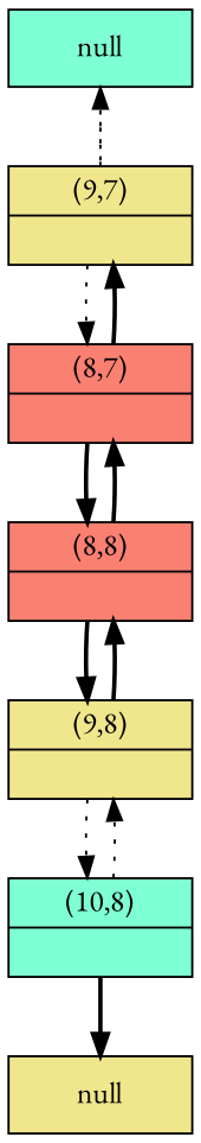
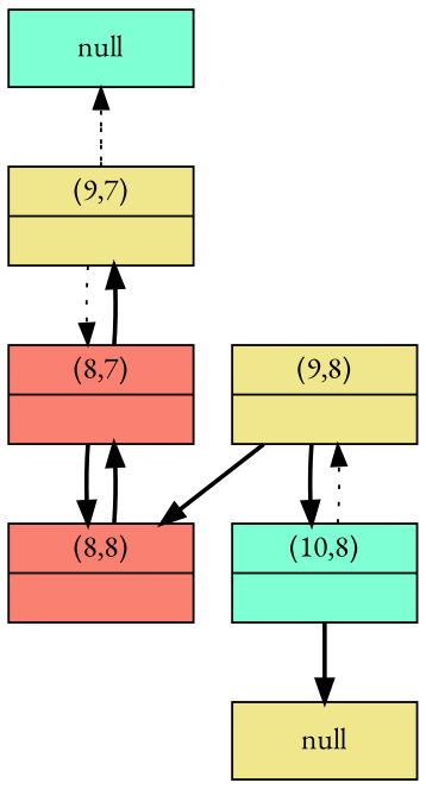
  digraph {
    fontname="EB Garamond"
    rankdir=TB
    node [fillcolor=khaki fontname="EB Garamond" shape=record style=filled]
    edge [fontname="EB Garamond" style=bold]
    n1 [fillcolor=aquamarine label="{ <data> null}" width=1.2]
    n2 [label="{ <data> (9,7)| <ref>  }" width=1.2]
    n3 [fillcolor=salmon label="{ <data> (8,7)| <ref>  }" width=1.2]
    n4 [fillcolor=salmon label="{ <data> (8,8)| <ref>  }" width=1.2]
    n5 [label="{ <data> (9,8)| <ref>  }" width=1.2]
    n6 [fillcolor=aquamarine label="{ <data> (10,8)| <ref>  }" width=1.2]
    n7 [label="{ <data> null}" width=1.2]
    n1 -> n2 [arrowhead=none headport=data style=dotted]
    n2 -> n1 [style=dotted]
    n2 -> n3 [style=dotted]
    n3 -> n2
    n3 -> n4
    n4 -> n3
-   n4 -> n5
    n5 -> n4
-   n5 -> n6 [style=dotted]
+   n5 -> n6
    n6 -> n5 [style=dotted]
    n6 -> n7
  }
